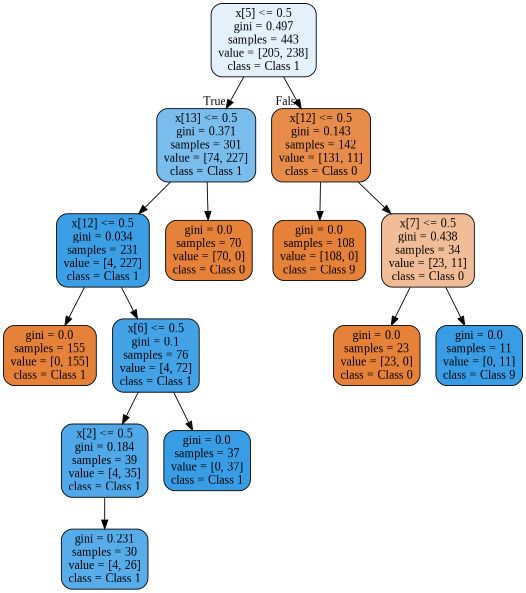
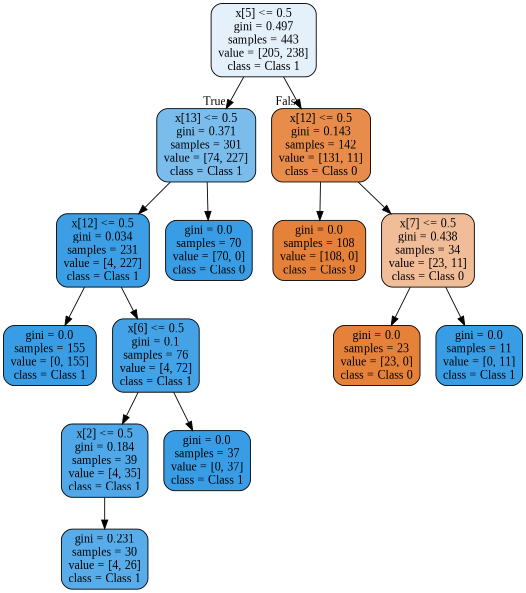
  digraph {
    fontname="Liberation Serif"
    node [color=black fillcolor="#e58139" fontname="Liberation Serif" shape=box style="filled, rounded"]
    edge [fontname="Liberation Serif"]
    n1 [fillcolor="#e4f1fb" label="x[5] <= 0.5\ngini = 0.497\nsamples = 443\nvalue = [205, 238]\nclass = Class 1"]
    n2 [fillcolor="#7abded" label="x[13] <= 0.5\ngini = 0.371\nsamples = 301\nvalue = [74, 227]\nclass = Class 1"]
    n3 [fillcolor="#e78c4a" label="x[12] <= 0.5\ngini = 0.143\nsamples = 142\nvalue = [131, 11]\nclass = Class 0"]
    n4 [fillcolor="#3c9fe5" label="x[12] <= 0.5\ngini = 0.034\nsamples = 231\nvalue = [4, 227]\nclass = Class 1"]
-   n5 [label="gini = 0.0\nsamples = 70\nvalue = [70, 0]\nclass = Class 0"]
+   n5 [fillcolor="#399de5" label="gini = 0.0\nsamples = 70\nvalue = [70, 0]\nclass = Class 0"]
    n6 [label="gini = 0.0\nsamples = 108\nvalue = [108, 0]\nclass = Class 9"]
    n7 [fillcolor="#f1bd98" label="x[7] <= 0.5\ngini = 0.438\nsamples = 34\nvalue = [23, 11]\nclass = Class 0"]
-   n8 [label="gini = 0.0\nsamples = 155\nvalue = [0, 155]\nclass = Class 1"]
+   n8 [fillcolor="#399de5" label="gini = 0.0\nsamples = 155\nvalue = [0, 155]\nclass = Class 1"]
    n9 [fillcolor="#44a2e6" label="x[6] <= 0.5\ngini = 0.1\nsamples = 76\nvalue = [4, 72]\nclass = Class 1"]
    n10 [fillcolor="#50a8e8" label="x[2] <= 0.5\ngini = 0.184\nsamples = 39\nvalue = [4, 35]\nclass = Class 1"]
    n11 [fillcolor="#399de5" label="gini = 0.0\nsamples = 37\nvalue = [0, 37]\nclass = Class 1"]
    n12 [fillcolor="#57ace9" label="gini = 0.231\nsamples = 30\nvalue = [4, 26]\nclass = Class 1"]
    n13 [label="gini = 0.0\nsamples = 23\nvalue = [23, 0]\nclass = Class 0"]
-   n14 [fillcolor="#399de5" label="gini = 0.0\nsamples = 11\nvalue = [0, 11]\nclass = Class 9"]
+   n14 [fillcolor="#399de5" label="gini = 0.0\nsamples = 11\nvalue = [0, 11]\nclass = Class 1"]
    n1 -> n2 [headlabel=True labelangle=45 labeldistance=2.5]
    n1 -> n3 [headlabel=False labelangle=-45 labeldistance=2.5]
    n2 -> n4
    n2 -> n5
    n3 -> n6
    n3 -> n7
    n4 -> n8
    n4 -> n9
    n7 -> n13
    n7 -> n14
    n9 -> n10
    n9 -> n11
    n10 -> n12
  }
